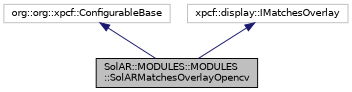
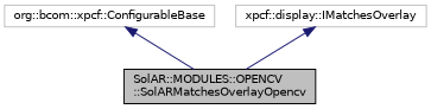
  digraph {
    node [color=grey75 fillcolor=white fontname=Helvetica fontsize=10 shape=record style=filled]
    edge [color=midnightblue dir=back fontname=Helvetica fontsize=10 labelfontname=Helvetica labelfontsize=10 style=solid]
-   n1 [color=black fillcolor=grey75 fontcolor=black height=0.2 label="SolAR::MODULES::MODULES\l::SolARMatchesOverlayOpencv" width=0.4]
-   n2 [height=0.2 label="org::org::xpcf::ConfigurableBase" width=0.4]
+   n1 [color=black fillcolor=grey75 fontcolor=black height=0.2 label="SolAR::MODULES::OPENCV\l::SolARMatchesOverlayOpencv" width=0.4]
+   n2 [height=0.2 label="org::bcom::xpcf::ConfigurableBase" width=0.4]
    n3 [height=0.2 label="xpcf::display::IMatchesOverlay" width=0.4]
    n2 -> n1
    n3 -> n1
  }
